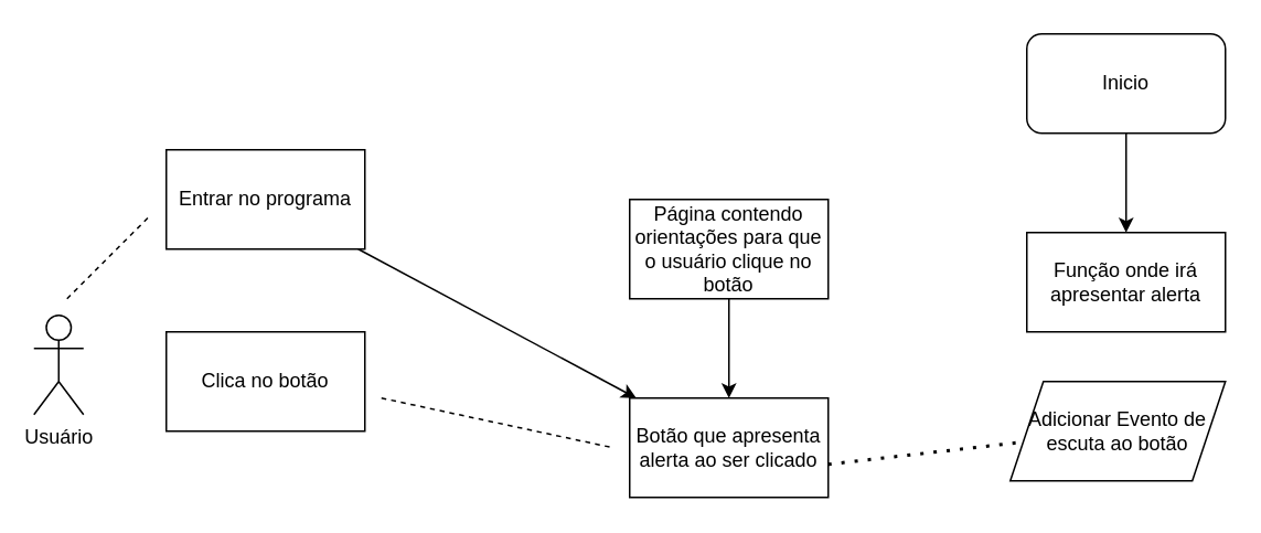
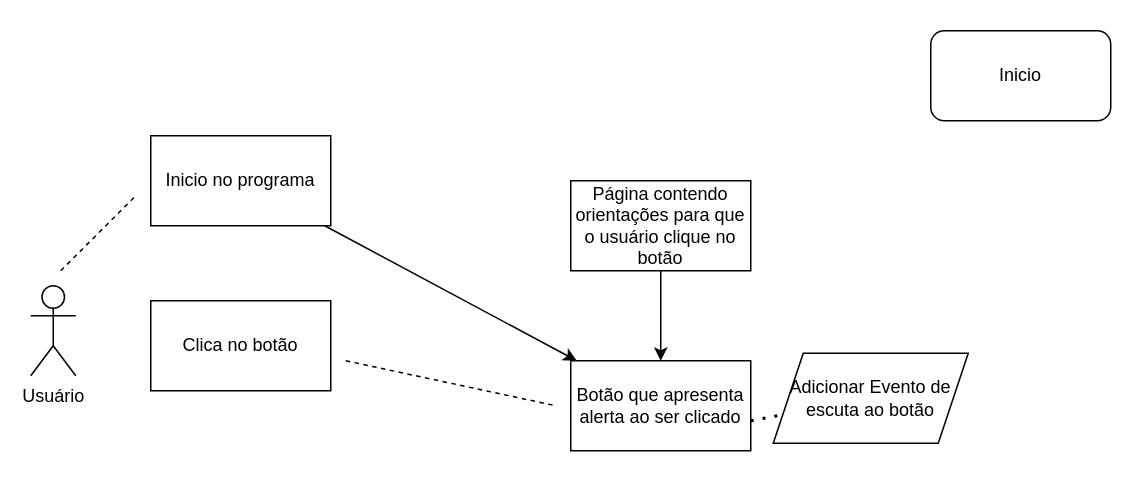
  <mxCell id="0" />
  <mxCell id="1" parent="0" />
  <mxCell id="2" value="Usuário" style="shape=umlActor;verticalLabelPosition=bottom;verticalAlign=top;html=1;outlineConnect=0;" vertex="1" parent="1"><mxGeometry x="20" y="190" width="30" height="60" as="geometry" /></mxCell>
  <mxCell id="3" value="" style="edgeStyle=none;html=1;" edge="1" parent="1" source="4" target="7"><mxGeometry relative="1" as="geometry" /></mxCell>
- <mxCell id="4" value="Entrar no programa" style="rounded=0;whiteSpace=wrap;html=1;" vertex="1" parent="1"><mxGeometry x="100" y="90" width="120" height="60" as="geometry" /></mxCell>
+ <mxCell id="4" value="Inicio no programa" style="rounded=0;whiteSpace=wrap;html=1;" vertex="1" parent="1"><mxGeometry x="100" y="90" width="120" height="60" as="geometry" /></mxCell>
  <mxCell id="5" value="Clica no botão" style="whiteSpace=wrap;html=1;rounded=0;" vertex="1" parent="1"><mxGeometry x="100" y="200" width="120" height="60" as="geometry" /></mxCell>
  <mxCell id="6" value="" style="endArrow=none;dashed=1;html=1;" edge="1" parent="1"><mxGeometry width="50" height="50" relative="1" as="geometry"><mxPoint x="40" y="180" as="sourcePoint" /><mxPoint x="90" y="130" as="targetPoint" /></mxGeometry></mxCell>
  <mxCell id="7" value="Botão que apresenta alerta ao ser clicado" style="rounded=0;whiteSpace=wrap;html=1;" vertex="1" parent="1"><mxGeometry x="380" y="240" width="120" height="60" as="geometry" /></mxCell>
  <mxCell id="8" value="" style="edgeStyle=none;html=1;" edge="1" parent="1" source="9" target="7"><mxGeometry relative="1" as="geometry" /></mxCell>
  <mxCell id="9" value="Página contendo orientações para que o usuário clique no botão" style="whiteSpace=wrap;html=1;rounded=0;" vertex="1" parent="1"><mxGeometry x="380" y="120" width="120" height="60" as="geometry" /></mxCell>
  <mxCell id="10" value="" style="endArrow=none;dashed=1;html=1;" edge="1" parent="1"><mxGeometry width="50" height="50" relative="1" as="geometry"><mxPoint x="230" y="240" as="sourcePoint" /><mxPoint x="370" y="270" as="targetPoint" /></mxGeometry></mxCell>
- <mxCell id="11" value="" style="edgeStyle=none;html=1;" edge="1" parent="1" source="12" target="14"><mxGeometry relative="1" as="geometry" /></mxCell>
  <mxCell id="12" value="Inicio" style="rounded=1;whiteSpace=wrap;html=1;" vertex="1" parent="1"><mxGeometry x="620" y="20" width="120" height="60" as="geometry" /></mxCell>
- <mxCell id="13" value="Adicionar Evento de escuta ao botão" style="shape=parallelogram;perimeter=parallelogramPerimeter;whiteSpace=wrap;html=1;fixedSize=1;" vertex="1" parent="1"><mxGeometry x="610" y="230" width="130" height="60" as="geometry" /></mxCell>
- <mxCell id="14" value="Função onde irá apresentar alerta" style="rounded=0;whiteSpace=wrap;html=1;" vertex="1" parent="1"><mxGeometry x="620" y="140" width="120" height="60" as="geometry" /></mxCell>
+ <mxCell id="13" value="Adicionar Evento de escuta ao botão" style="shape=parallelogram;perimeter=parallelogramPerimeter;whiteSpace=wrap;html=1;fixedSize=1;" vertex="1" parent="1"><mxGeometry x="515" y="235" width="130" height="60" as="geometry" /></mxCell>
  <mxCell id="15" value="" style="endArrow=none;dashed=1;html=1;dashPattern=1 3;strokeWidth=2;" edge="1" parent="1" target="13"><mxGeometry width="50" height="50" relative="1" as="geometry"><mxPoint x="500" y="280" as="sourcePoint" /><mxPoint x="550" y="230" as="targetPoint" /></mxGeometry></mxCell>
